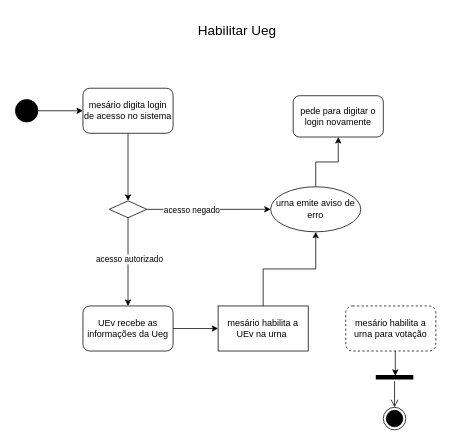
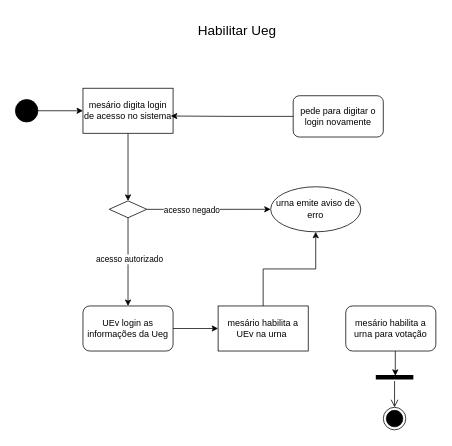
  <mxCell id="0" />
  <mxCell id="1" parent="0" />
  <mxCell id="2" value="Habilitar Ueg" style="text;html=1;align=center;verticalAlign=middle;resizable=0;points=[];autosize=1;strokeColor=none;fillColor=none;fontSize=18;" vertex="1" parent="1"><mxGeometry x="250" y="20" width="130" height="40" as="geometry" /></mxCell>
  <mxCell id="3" style="edgeStyle=orthogonalEdgeStyle;rounded=0;orthogonalLoop=1;jettySize=auto;html=1;" edge="1" parent="1" source="4" target="6"><mxGeometry relative="1" as="geometry"><mxPoint x="160" y="152" as="targetPoint" /></mxGeometry></mxCell>
  <mxCell id="4" value="" style="ellipse;fillColor=strokeColor;html=1;" vertex="1" parent="1"><mxGeometry x="20" y="132" width="30" height="30" as="geometry" /></mxCell>
  <mxCell id="5" style="edgeStyle=orthogonalEdgeStyle;rounded=0;orthogonalLoop=1;jettySize=auto;html=1;" edge="1" parent="1" source="6" target="11"><mxGeometry relative="1" as="geometry"><mxPoint x="360" y="152" as="targetPoint" /></mxGeometry></mxCell>
- <mxCell id="6" value="mesário digita login de acesso no sistema" style="rounded=1;whiteSpace=wrap;html=1;" vertex="1" parent="1"><mxGeometry x="110" y="117" width="120" height="60" as="geometry" /></mxCell>
+ <mxCell id="6" value="mesário digita login de acesso no sistema" style="whiteSpace=wrap;html=1;rounded=0;" vertex="1" parent="1"><mxGeometry x="110" y="117" width="120" height="60" as="geometry" /></mxCell>
  <mxCell id="7" style="edgeStyle=orthogonalEdgeStyle;rounded=0;orthogonalLoop=1;jettySize=auto;html=1;entryX=0;entryY=0.5;entryDx=0;entryDy=0;" edge="1" parent="1" source="11" target="13"><mxGeometry relative="1" as="geometry"><mxPoint x="480" y="152" as="targetPoint" /></mxGeometry></mxCell>
  <mxCell id="8" value="acesso negado" style="edgeLabel;html=1;align=center;verticalAlign=middle;resizable=0;points=[];" vertex="1" connectable="0" parent="7"><mxGeometry x="-0.272" y="-1" relative="1" as="geometry"><mxPoint as="offset" /></mxGeometry></mxCell>
  <mxCell id="9" style="edgeStyle=orthogonalEdgeStyle;rounded=0;orthogonalLoop=1;jettySize=auto;html=1;" edge="1" parent="1" source="11"><mxGeometry relative="1" as="geometry"><mxPoint x="170" y="407" as="targetPoint" /></mxGeometry></mxCell>
  <mxCell id="10" value="acesso autorizado" style="edgeLabel;html=1;align=center;verticalAlign=middle;resizable=0;points=[];" vertex="1" connectable="0" parent="9"><mxGeometry x="-0.089" y="1" relative="1" as="geometry"><mxPoint y="1" as="offset" /></mxGeometry></mxCell>
  <mxCell id="11" value="" style="rhombus;whiteSpace=wrap;html=1;" vertex="1" parent="1"><mxGeometry x="145" y="267" width="50" height="22.5" as="geometry" /></mxCell>
- <mxCell id="12" style="edgeStyle=orthogonalEdgeStyle;rounded=0;orthogonalLoop=1;jettySize=auto;html=1;" edge="1" parent="1" source="13" target="14"><mxGeometry relative="1" as="geometry"><mxPoint x="400" y="177" as="targetPoint" /></mxGeometry></mxCell>
  <mxCell id="13" value="urna emite aviso de erro" style="ellipse;whiteSpace=wrap;html=1;" vertex="1" parent="1"><mxGeometry x="360" y="248.25" width="120" height="60" as="geometry" /></mxCell>
  <mxCell id="14" value="pede para digitar o login novamente" style="rounded=1;whiteSpace=wrap;html=1;" vertex="1" parent="1"><mxGeometry x="390" y="127" width="120" height="55" as="geometry" /></mxCell>
+ <mxCell id="15" style="edgeStyle=orthogonalEdgeStyle;rounded=0;orthogonalLoop=1;jettySize=auto;html=1;entryX=0.975;entryY=0.617;entryDx=0;entryDy=0;entryPerimeter=0;" edge="1" parent="1" source="14" target="6"><mxGeometry relative="1" as="geometry" /></mxCell>
  <mxCell id="16" style="edgeStyle=orthogonalEdgeStyle;rounded=0;orthogonalLoop=1;jettySize=auto;html=1;" edge="1" parent="1" source="17" target="19"><mxGeometry relative="1" as="geometry"><mxPoint x="330" y="437" as="targetPoint" /></mxGeometry></mxCell>
- <mxCell id="17" value="UEv recebe as informações da Ueg" style="rounded=1;whiteSpace=wrap;html=1;" vertex="1" parent="1"><mxGeometry x="110" y="407" width="120" height="60" as="geometry" /></mxCell>
+ <mxCell id="17" value="UEv login as informações da Ueg" style="rounded=1;whiteSpace=wrap;html=1;" vertex="1" parent="1"><mxGeometry x="110" y="407" width="120" height="60" as="geometry" /></mxCell>
  <mxCell id="18" style="edgeStyle=orthogonalEdgeStyle;rounded=0;orthogonalLoop=1;jettySize=auto;html=1;" edge="1" parent="1" source="19" target="13"><mxGeometry relative="1" as="geometry"><mxPoint x="470" y="437" as="targetPoint" /></mxGeometry></mxCell>
  <mxCell id="19" value="mesário habilita a UEv na urna&amp;nbsp;" style="whiteSpace=wrap;html=1;rounded=0;" vertex="1" parent="1"><mxGeometry x="290" y="407" width="120" height="60" as="geometry" /></mxCell>
- <mxCell id="20" value="mesário habilita a urna para votação" style="rounded=1;whiteSpace=wrap;html=1;dashed=1;" vertex="1" parent="1"><mxGeometry x="460" y="407" width="120" height="60" as="geometry" /></mxCell>
+ <mxCell id="20" value="mesário habilita a urna para votação" style="rounded=1;whiteSpace=wrap;html=1;" vertex="1" parent="1"><mxGeometry x="460" y="407" width="120" height="60" as="geometry" /></mxCell>
  <mxCell id="21" value="" style="shape=line;html=1;strokeWidth=6;strokeColor=#000000;" vertex="1" parent="1"><mxGeometry x="500" y="497" width="50" height="10" as="geometry" /></mxCell>
  <mxCell id="22" value="" style="edgeStyle=orthogonalEdgeStyle;html=1;verticalAlign=bottom;endArrow=open;endSize=8;strokeColor=#000000;rounded=0;fontColor=default;entryX=0.5;entryY=0;entryDx=0;entryDy=0;" edge="1" source="21" parent="1" target="24"><mxGeometry relative="1" as="geometry"><mxPoint x="525" y="537" as="targetPoint" /></mxGeometry></mxCell>
  <mxCell id="23" style="edgeStyle=orthogonalEdgeStyle;rounded=0;orthogonalLoop=1;jettySize=auto;html=1;entryX=0.52;entryY=0.3;entryDx=0;entryDy=0;entryPerimeter=0;" edge="1" parent="1" source="20" target="21"><mxGeometry relative="1" as="geometry"><Array as="points"><mxPoint x="526" y="487" /><mxPoint x="526" y="487" /></Array></mxGeometry></mxCell>
  <mxCell id="24" value="" style="ellipse;html=1;shape=endState;fillColor=strokeColor;" vertex="1" parent="1"><mxGeometry x="510" y="542" width="30" height="30" as="geometry" /></mxCell>
